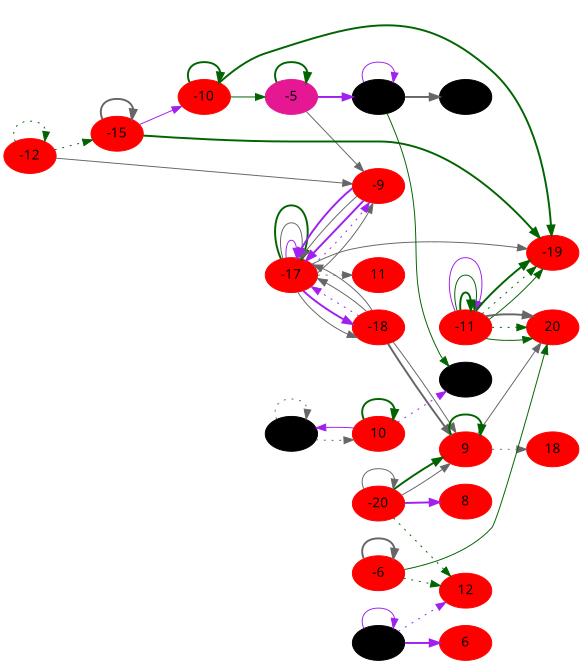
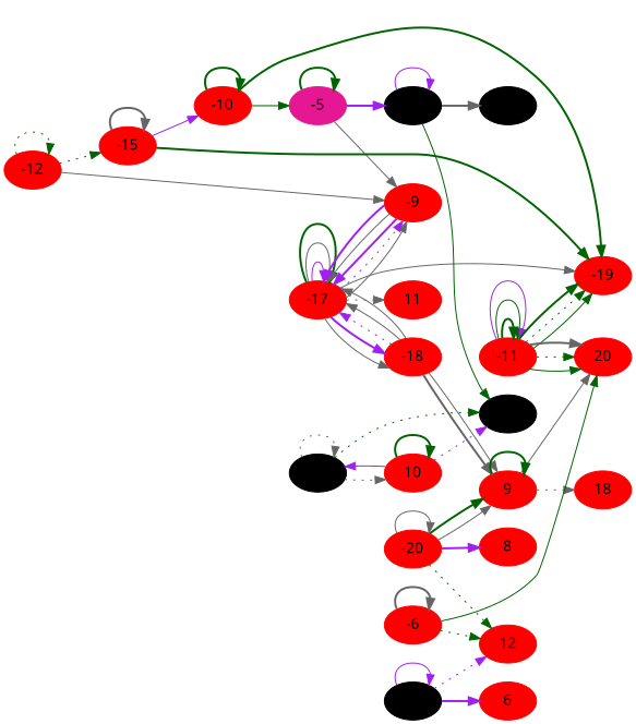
  digraph {
    fontname="Noto Sans"
    rankdir=LR
    node [color="2.000000 2.000000 2.000000" fontname="Noto Sans" style=filled]
    edge [color=darkgreen fontname="Noto Sans" style=solid]
    -11
    -19
    20
    -17
    -9
    -18
    11
    9
    18
    -3 [color="0.000000 0.000000 0.000000"]
    6
    12
    -6
    -20
    8
    -8 [color="0.000000 0.000000 0.000000"]
    -2 [color="0.000000 0.000000 0.000000"]
    10
    -10
    -5 [color="0.900000 0.900000 0.900000"]
    -15
    -12
    15 [color="0.000000 0.000000 0.000000"]
    16 [color="0.000000 0.000000 0.000000"]
    -11 -> -11 [style=bold]
    -11 -> -11
    -11 -> -11 [color=purple]
    -11 -> -19
    -11 -> -19 [style=dotted]
    -11 -> -19 [style=bold]
    -11 -> 20
    -11 -> 20 [style=dotted]
    -11 -> 20 [color=gray40 style=bold]
    -17 -> -19 [color=gray40]
    -17 -> -17 [color=purple]
    -17 -> -17 [color=gray40]
    -17 -> -17 [style=bold]
    -17 -> -9 [color=gray40]
    -17 -> -9 [color=purple style=dotted]
    -17 -> -18 [color=gray40]
    -17 -> -18 [color=purple style=bold]
    -17 -> 11 [color=gray40 style=dotted]
    -9 -> -17 [color=purple style=bold]
    -9 -> -17 [color=gray40]
    -9 -> -17 [color=purple style=bold]
    -18 -> -17 [color=purple style=dotted]
    -18 -> -17 [color=gray40]
    -18 -> -17 [color=gray40]
    -18 -> 9 [color=gray40 style=bold]
    -18 -> 9 [color=gray40]
    9 -> 20 [color=gray40]
    9 -> 9 [style=bold]
    9 -> 18 [color=gray40 style=dotted]
    -3 -> -3 [color=purple]
    -3 -> 6 [color=purple style=bold]
    -3 -> 12 [color=purple style=dotted]
    -6 -> 20
    -6 -> 12 [style=dotted]
    -6 -> -6 [color=gray40 style=bold]
    -20 -> 9 [color=gray40]
    -20 -> 9 [style=bold]
    -20 -> 12 [style=dotted]
    -20 -> -20 [color=gray40]
    -20 -> 8 [color=purple style=bold]
    -8 -> -8 [color=gray40 style=dotted]
+   -8 -> -2 [style=dotted]
    -8 -> 10 [color=gray40 style=dotted]
    10 -> -8 [color=purple]
    10 -> -2 [color=purple style=dotted]
    10 -> 10 [style=bold]
    -10 -> -19 [style=bold]
    -10 -> -10 [style=bold]
    -10 -> -5
    -5 -> -9 [color=gray40]
    -5 -> -5 [style=bold]
    -5 -> 15 [color=purple style=bold]
    -15 -> -19 [style=bold]
    -15 -> -10 [color=purple]
    -15 -> -15 [color=gray40 style=bold]
    -12 -> -9 [color=gray40]
    -12 -> -15 [style=dotted]
    -12 -> -12 [style=dotted]
    15 -> -2
    15 -> 15 [color=purple]
    15 -> 16 [color=gray40 style=bold]
  }
